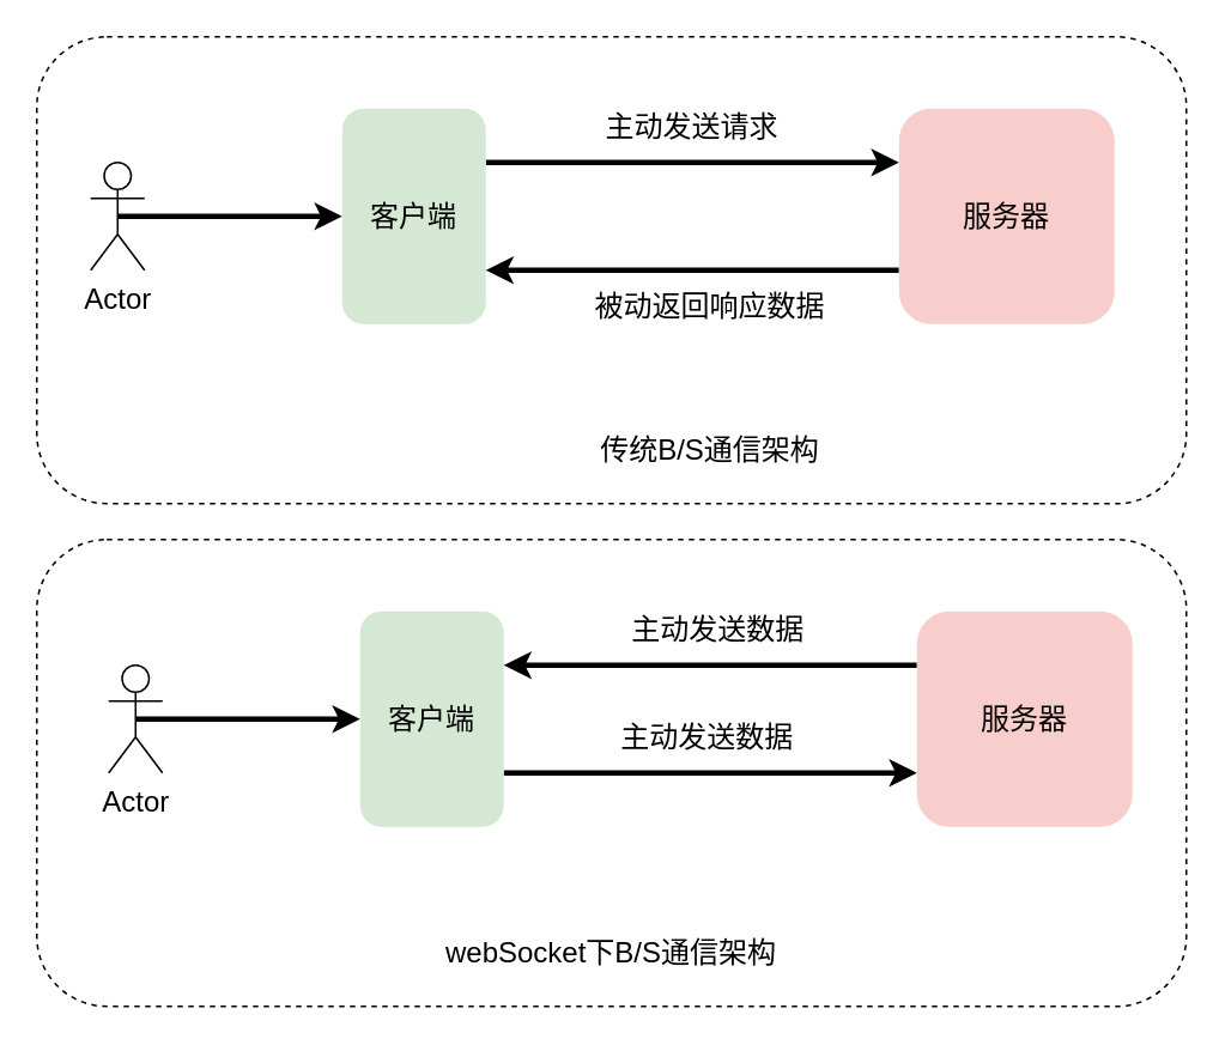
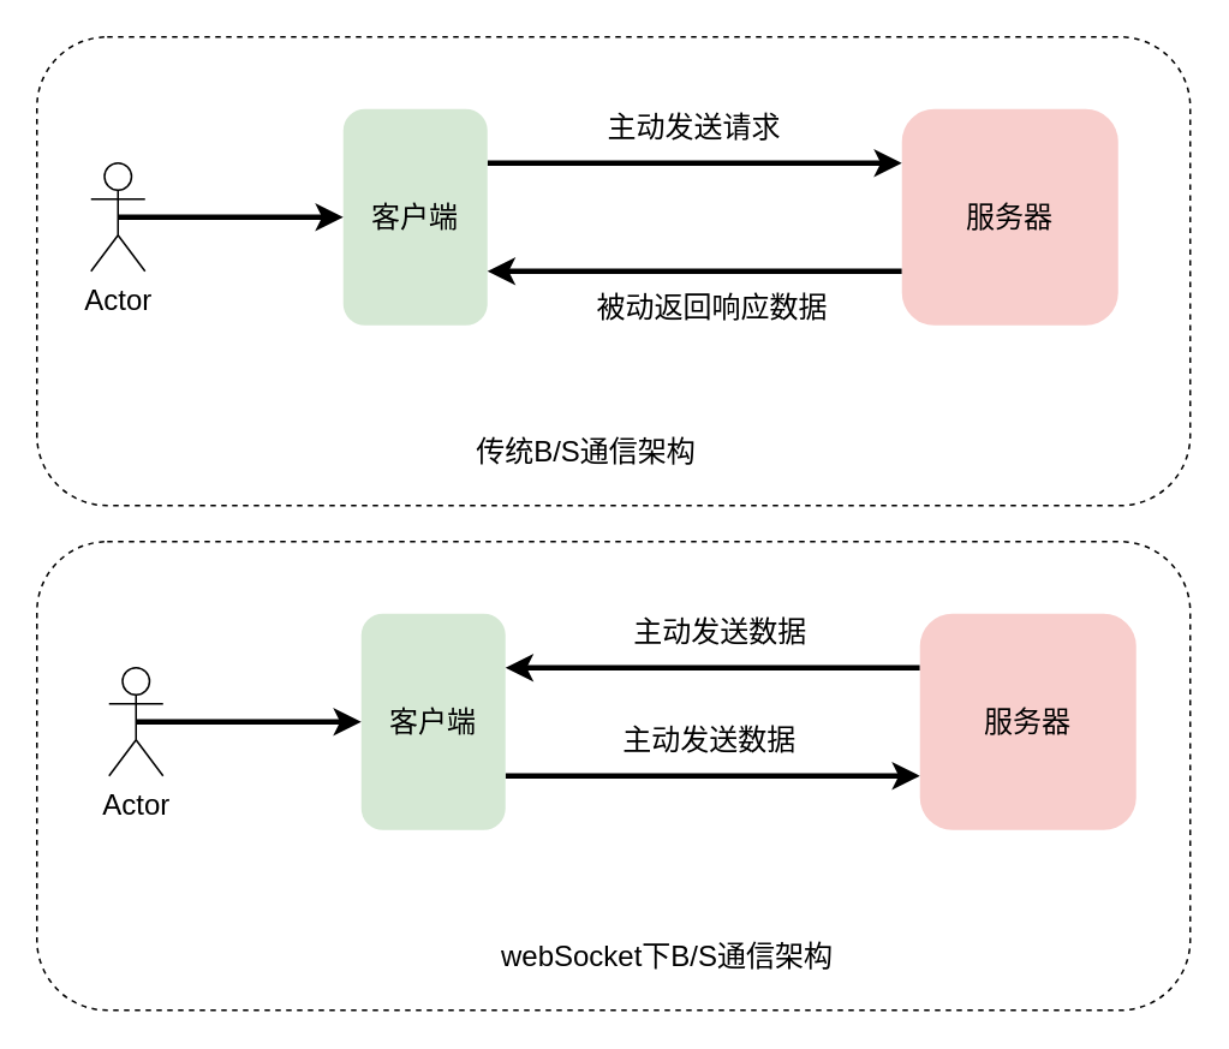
  <mxCell id="0" />
  <mxCell id="1" parent="0" />
  <mxCell id="2" value="" style="rounded=1;whiteSpace=wrap;html=1;fontSize=16;fillColor=none;dashed=1;" vertex="1" parent="1"><mxGeometry x="20" y="300" width="640" height="260" as="geometry" /></mxCell>
  <mxCell id="3" value="" style="edgeStyle=orthogonalEdgeStyle;rounded=0;orthogonalLoop=1;jettySize=auto;html=1;fontSize=16;strokeWidth=3;entryX=0;entryY=0.25;entryDx=0;entryDy=0;exitX=1;exitY=0.25;exitDx=0;exitDy=0;" edge="1" parent="1" source="4" target="8"><mxGeometry relative="1" as="geometry" /></mxCell>
  <mxCell id="4" value="客户端" style="rounded=1;whiteSpace=wrap;html=1;fontSize=16;fillColor=#d5e8d4;strokeColor=none;" vertex="1" parent="1"><mxGeometry x="190" y="60" width="80" height="120" as="geometry" /></mxCell>
  <mxCell id="5" style="edgeStyle=orthogonalEdgeStyle;rounded=0;orthogonalLoop=1;jettySize=auto;html=1;exitX=0.5;exitY=0.5;exitDx=0;exitDy=0;exitPerimeter=0;entryX=0;entryY=0.5;entryDx=0;entryDy=0;fontSize=16;strokeWidth=3;" edge="1" parent="1" source="6" target="4"><mxGeometry relative="1" as="geometry" /></mxCell>
  <mxCell id="6" value="Actor" style="shape=umlActor;verticalLabelPosition=bottom;verticalAlign=top;html=1;outlineConnect=0;fontSize=16;" vertex="1" parent="1"><mxGeometry x="50" y="90" width="30" height="60" as="geometry" /></mxCell>
  <mxCell id="7" style="edgeStyle=orthogonalEdgeStyle;rounded=0;orthogonalLoop=1;jettySize=auto;html=1;exitX=0;exitY=0.75;exitDx=0;exitDy=0;entryX=1;entryY=0.75;entryDx=0;entryDy=0;fontSize=16;strokeWidth=3;" edge="1" parent="1" source="8" target="4"><mxGeometry relative="1" as="geometry" /></mxCell>
  <mxCell id="8" value="服务器" style="rounded=1;whiteSpace=wrap;html=1;fontSize=16;fillColor=#f8cecc;strokeColor=none;" vertex="1" parent="1"><mxGeometry x="500" y="60" width="120" height="120" as="geometry" /></mxCell>
  <mxCell id="9" value="主动发送请求" style="text;html=1;strokeColor=none;fillColor=none;align=center;verticalAlign=middle;whiteSpace=wrap;rounded=0;fontSize=16;" vertex="1" parent="1"><mxGeometry x="330" y="60" width="110" height="20" as="geometry" /></mxCell>
  <mxCell id="10" value="被动返回响应数据" style="text;html=1;strokeColor=none;fillColor=none;align=center;verticalAlign=middle;whiteSpace=wrap;rounded=0;fontSize=16;" vertex="1" parent="1"><mxGeometry x="330" y="160" width="130" height="20" as="geometry" /></mxCell>
  <mxCell id="11" style="edgeStyle=orthogonalEdgeStyle;rounded=0;orthogonalLoop=1;jettySize=auto;html=1;exitX=1;exitY=0.75;exitDx=0;exitDy=0;entryX=0;entryY=0.75;entryDx=0;entryDy=0;fontSize=16;strokeWidth=3;" edge="1" parent="1" source="12" target="16"><mxGeometry relative="1" as="geometry" /></mxCell>
  <mxCell id="12" value="客户端" style="rounded=1;whiteSpace=wrap;html=1;fontSize=16;fillColor=#d5e8d4;strokeColor=none;" vertex="1" parent="1"><mxGeometry x="200" y="340" width="80" height="120" as="geometry" /></mxCell>
  <mxCell id="13" style="edgeStyle=orthogonalEdgeStyle;rounded=0;orthogonalLoop=1;jettySize=auto;html=1;exitX=0.5;exitY=0.5;exitDx=0;exitDy=0;exitPerimeter=0;entryX=0;entryY=0.5;entryDx=0;entryDy=0;fontSize=16;strokeWidth=3;" edge="1" source="14" target="12" parent="1"><mxGeometry relative="1" as="geometry" /></mxCell>
  <mxCell id="14" value="Actor" style="shape=umlActor;verticalLabelPosition=bottom;verticalAlign=top;html=1;outlineConnect=0;fontSize=16;" vertex="1" parent="1"><mxGeometry x="60" y="370" width="30" height="60" as="geometry" /></mxCell>
  <mxCell id="15" style="edgeStyle=orthogonalEdgeStyle;rounded=0;orthogonalLoop=1;jettySize=auto;html=1;entryX=1;entryY=0.25;entryDx=0;entryDy=0;fontSize=16;strokeWidth=3;exitX=0;exitY=0.25;exitDx=0;exitDy=0;" edge="1" source="16" target="12" parent="1"><mxGeometry relative="1" as="geometry" /></mxCell>
  <mxCell id="16" value="服务器" style="rounded=1;whiteSpace=wrap;html=1;fontSize=16;fillColor=#f8cecc;strokeColor=none;" vertex="1" parent="1"><mxGeometry x="510" y="340" width="120" height="120" as="geometry" /></mxCell>
  <mxCell id="17" value="主动发送数据" style="text;html=1;strokeColor=none;fillColor=none;align=center;verticalAlign=middle;whiteSpace=wrap;rounded=0;fontSize=16;" vertex="1" parent="1"><mxGeometry x="349" y="340" width="101" height="20" as="geometry" /></mxCell>
  <mxCell id="18" value="主动发送数据" style="text;html=1;strokeColor=none;fillColor=none;align=center;verticalAlign=middle;whiteSpace=wrap;rounded=0;fontSize=16;" vertex="1" parent="1"><mxGeometry x="343" y="400" width="101" height="20" as="geometry" /></mxCell>
  <mxCell id="19" value="" style="rounded=1;whiteSpace=wrap;html=1;fontSize=16;fillColor=none;dashed=1;" vertex="1" parent="1"><mxGeometry x="20" y="20" width="640" height="260" as="geometry" /></mxCell>
- <mxCell id="20" value="传统B/S通信架构" style="text;html=1;strokeColor=none;fillColor=none;align=center;verticalAlign=middle;whiteSpace=wrap;rounded=0;dashed=1;fontSize=16;" vertex="1" parent="1"><mxGeometry x="320" y="240" width="150" height="20" as="geometry" /></mxCell>
- <mxCell id="21" value="webSocket下B/S通信架构" style="text;html=1;strokeColor=none;fillColor=none;align=center;verticalAlign=middle;whiteSpace=wrap;rounded=0;dashed=1;fontSize=16;" vertex="1" parent="1"><mxGeometry x="245" y="520" width="190" height="20" as="geometry" /></mxCell>
+ <mxCell id="20" value="传统B/S通信架构" style="text;html=1;strokeColor=none;fillColor=none;align=center;verticalAlign=middle;whiteSpace=wrap;rounded=0;dashed=1;fontSize=16;" vertex="1" parent="1"><mxGeometry x="250" y="240" width="150" height="20" as="geometry" /></mxCell>
+ <mxCell id="21" value="webSocket下B/S通信架构" style="text;html=1;strokeColor=none;fillColor=none;align=center;verticalAlign=middle;whiteSpace=wrap;rounded=0;dashed=1;fontSize=16;" vertex="1" parent="1"><mxGeometry x="275" y="520" width="190" height="20" as="geometry" /></mxCell>
